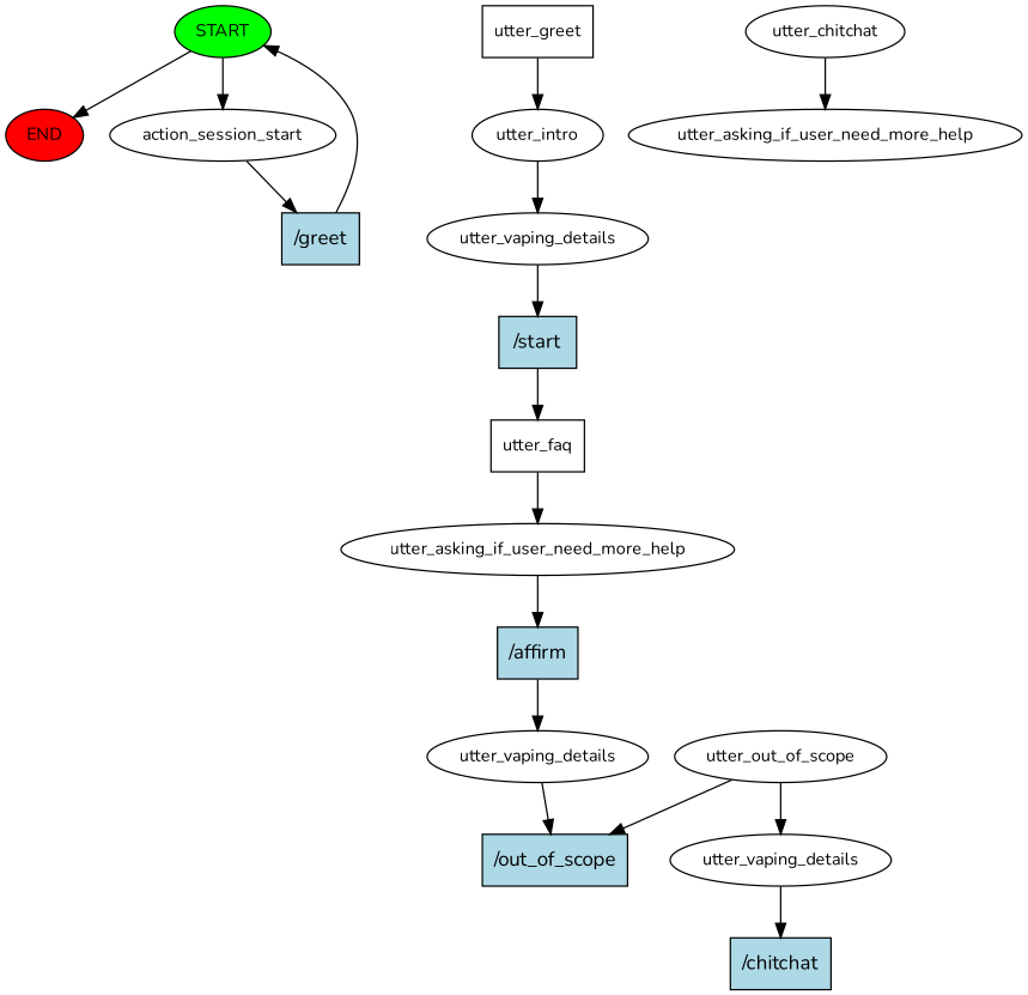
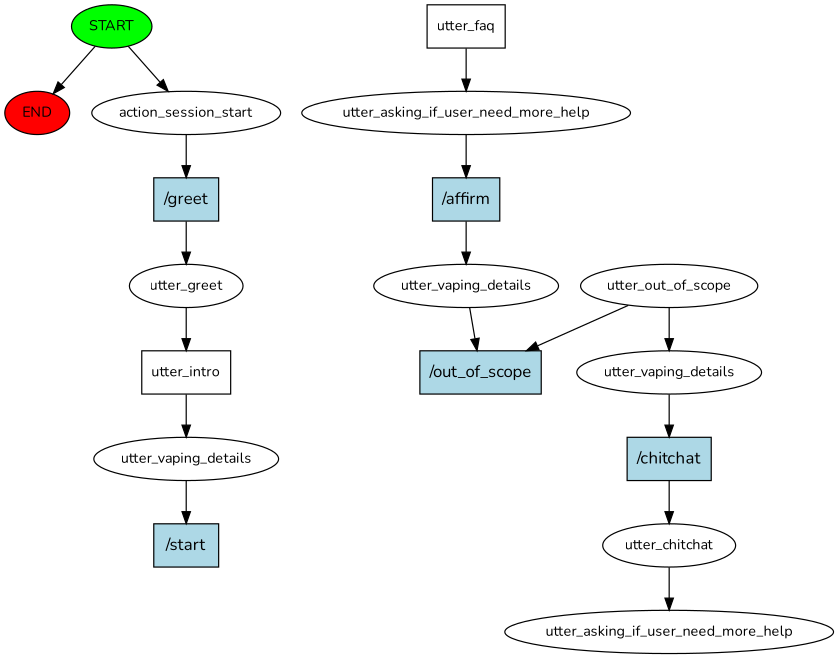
  digraph {
    fontname=Nunito
    node [fontname=Nunito fontsize=12]
    edge [fontname=Nunito]
    n1 [fillcolor=green label=START style=filled]
    n2 [fillcolor=red label=END style=filled]
    n3 [label=action_session_start]
    n4 [fillcolor=lightblue label="/greet" shape=rect style=filled fontsize=""]
-   n5 [label=utter_greet shape=box]
-   n6 [label=utter_intro]
+   n5 [label=utter_greet]
+   n6 [label=utter_intro shape=box]
    n7 [label=utter_vaping_details]
    n8 [fillcolor=lightblue label="/start" shape=rect style=filled fontsize=""]
    n9 [label=utter_faq shape=box]
    n10 [label=utter_asking_if_user_need_more_help]
    n11 [fillcolor=lightblue label="/affirm" shape=rect style=filled fontsize=""]
    n12 [label=utter_vaping_details]
    n13 [fillcolor=lightblue label="/out_of_scope" shape=rect style=filled fontsize=""]
    n14 [label=utter_out_of_scope]
    n15 [label=utter_vaping_details]
    n16 [fillcolor=lightblue label="/chitchat" shape=rect style=filled fontsize=""]
    n17 [label=utter_chitchat]
    n18 [label=utter_asking_if_user_need_more_help]
    n1 -> n2
    n1 -> n3
    n3 -> n4
-   n4 -> n1
+   n4 -> n5
    n5 -> n6
    n6 -> n7
    n7 -> n8
-   n8 -> n9
    n9 -> n10
    n10 -> n11
    n11 -> n12
    n12 -> n13
    n14 -> n13
    n14 -> n15
    n15 -> n16
+   n16 -> n17
    n17 -> n18
  }
